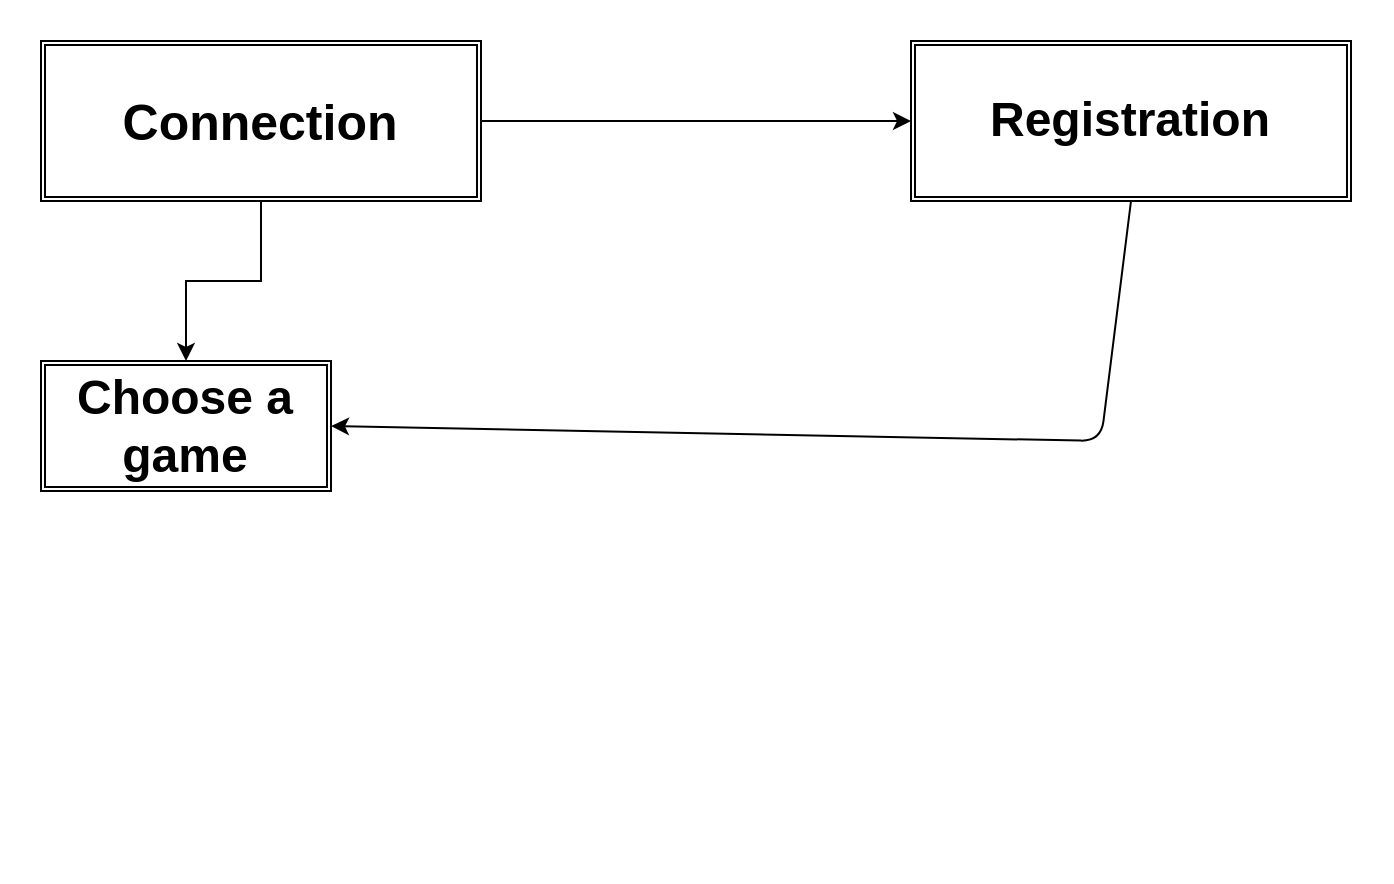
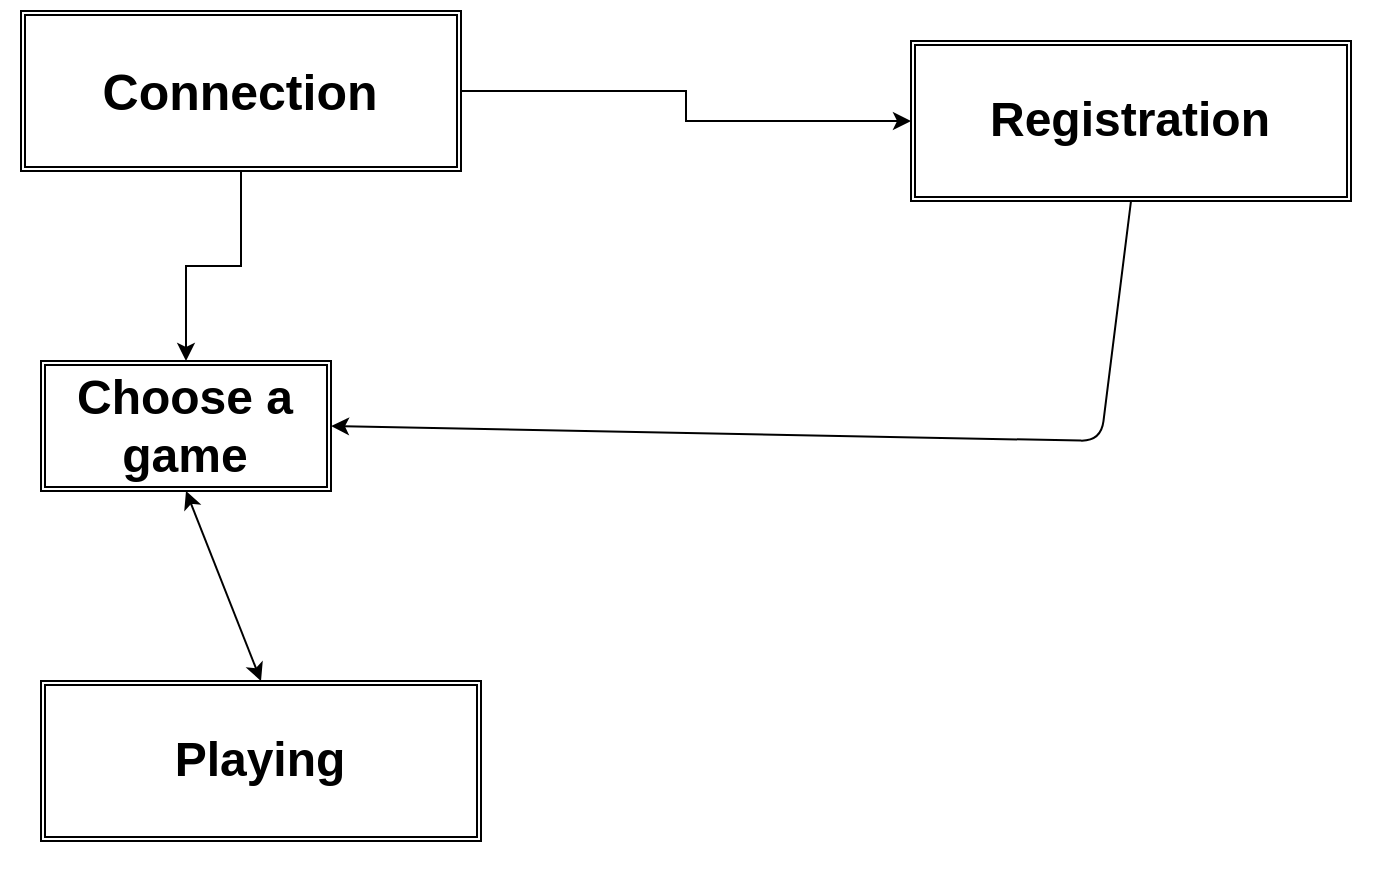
  <mxCell id="0" />
  <mxCell id="1" parent="0" />
  <mxCell id="2" value="" style="edgeStyle=orthogonalEdgeStyle;rounded=0;orthogonalLoop=1;jettySize=auto;html=1;" parent="1" source="4" target="7" edge="1"><mxGeometry relative="1" as="geometry" /></mxCell>
  <mxCell id="3" value="" style="edgeStyle=orthogonalEdgeStyle;rounded=0;orthogonalLoop=1;jettySize=auto;html=1;" parent="1" source="4" target="5" edge="1"><mxGeometry relative="1" as="geometry" /></mxCell>
- <mxCell id="4" value="&lt;h1 style=&quot;font-size: 25px&quot;&gt;&lt;font style=&quot;font-size: 25px&quot;&gt;C&lt;font style=&quot;font-size: 25px&quot;&gt;onnection&lt;/font&gt;&lt;/font&gt;&lt;/h1&gt;" style="shape=ext;double=1;rounded=0;whiteSpace=wrap;html=1;" parent="1" vertex="1"><mxGeometry x="20" y="20" width="220" height="80" as="geometry" /></mxCell>
+ <mxCell id="4" value="&lt;h1 style=&quot;font-size: 25px&quot;&gt;&lt;font style=&quot;font-size: 25px&quot;&gt;C&lt;font style=&quot;font-size: 25px&quot;&gt;onnection&lt;/font&gt;&lt;/font&gt;&lt;/h1&gt;" style="shape=ext;double=1;rounded=0;whiteSpace=wrap;html=1;" parent="1" vertex="1"><mxGeometry x="10" y="5" width="220" height="80" as="geometry" /></mxCell>
  <mxCell id="5" value="&lt;h1&gt;Choose a game&lt;/h1&gt;" style="shape=ext;double=1;rounded=0;whiteSpace=wrap;html=1;" parent="1" vertex="1"><mxGeometry x="20" y="180" width="145" height="65" as="geometry" /></mxCell>
+ <mxCell id="6" value="&lt;h1&gt;Playing&lt;/h1&gt;" style="shape=ext;double=1;rounded=0;whiteSpace=wrap;html=1;" parent="1" vertex="1"><mxGeometry x="20" y="340" width="220" height="80" as="geometry" /></mxCell>
  <mxCell id="7" value="&lt;h1&gt;Registration&lt;/h1&gt;" style="shape=ext;double=1;rounded=0;whiteSpace=wrap;html=1;" parent="1" vertex="1"><mxGeometry x="455" y="20" width="220" height="80" as="geometry" /></mxCell>
+ <mxCell id="8" value="" style="endArrow=classic;startArrow=classic;html=1;exitX=0.5;exitY=1;exitDx=0;exitDy=0;entryX=0.5;entryY=0;entryDx=0;entryDy=0;" edge="1" parent="1" source="5" target="6"><mxGeometry width="50" height="50" relative="1" as="geometry"><mxPoint x="20" y="490" as="sourcePoint" /><mxPoint x="70" y="440" as="targetPoint" /></mxGeometry></mxCell>
  <mxCell id="9" value="" style="endArrow=classic;html=1;exitX=0.5;exitY=1;exitDx=0;exitDy=0;entryX=1;entryY=0.5;entryDx=0;entryDy=0;" edge="1" parent="1" source="7" target="5"><mxGeometry width="50" height="50" relative="1" as="geometry"><mxPoint x="20" y="490" as="sourcePoint" /><mxPoint x="70" y="440" as="targetPoint" /><Array as="points"><mxPoint x="550" y="220" /></Array></mxGeometry></mxCell>
